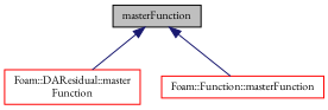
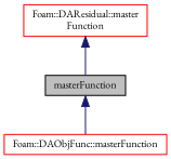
  digraph {
    fontname="EB Garamond"
    rankdir=TB
    node [color=red fontname="EB Garamond" fontsize=10 shape=record]
    edge [color=midnightblue dir=back fontname="EB Garamond" fontsize=10 labelfontname=Helvetica labelfontsize=10 style=solid]
    n1 [color=black fillcolor=grey75 fontcolor=black height=0.2 label=masterFunction style=filled width=0.4]
    n2 [height=0.2 label="Foam::DAResidual::master\lFunction" width=0.4]
-   n3 [height=0.2 label="Foam::Function::masterFunction" width=0.4]
-   n1 -> n2
+   n3 [height=0.2 label="Foam::DAObjFunc::masterFunction" width=0.4]
+   n2 -> n1
    n1 -> n3
  }
